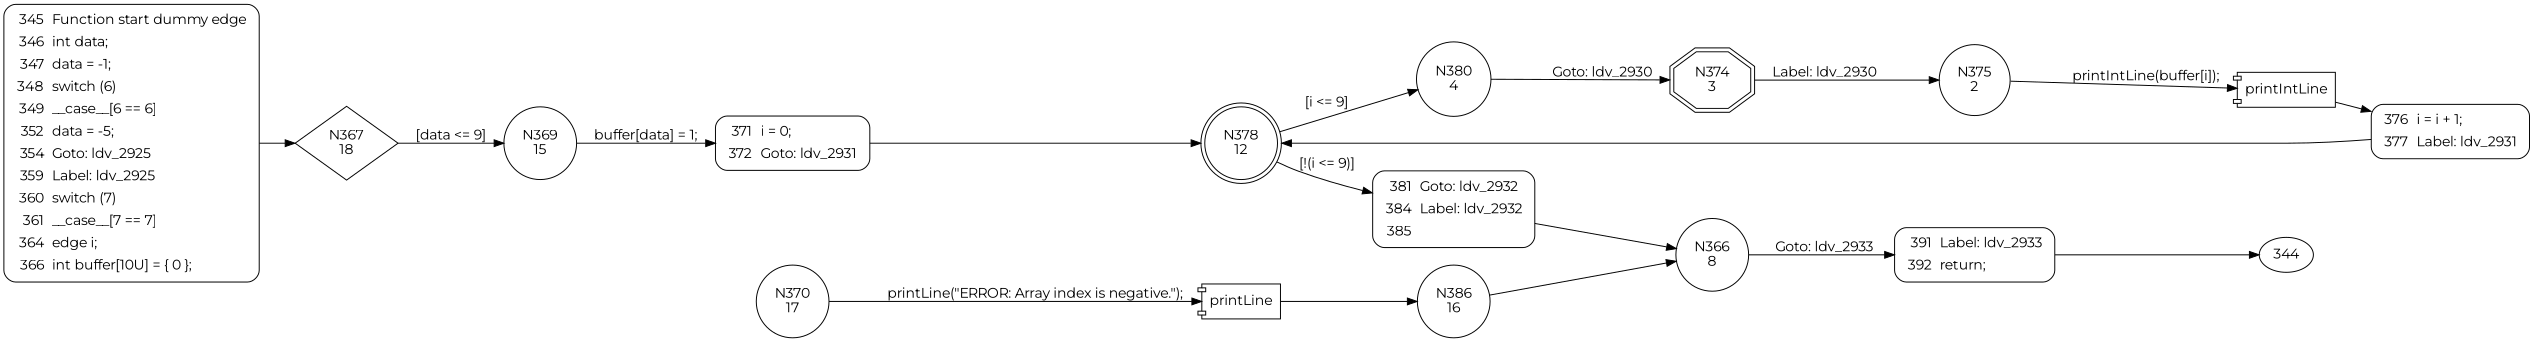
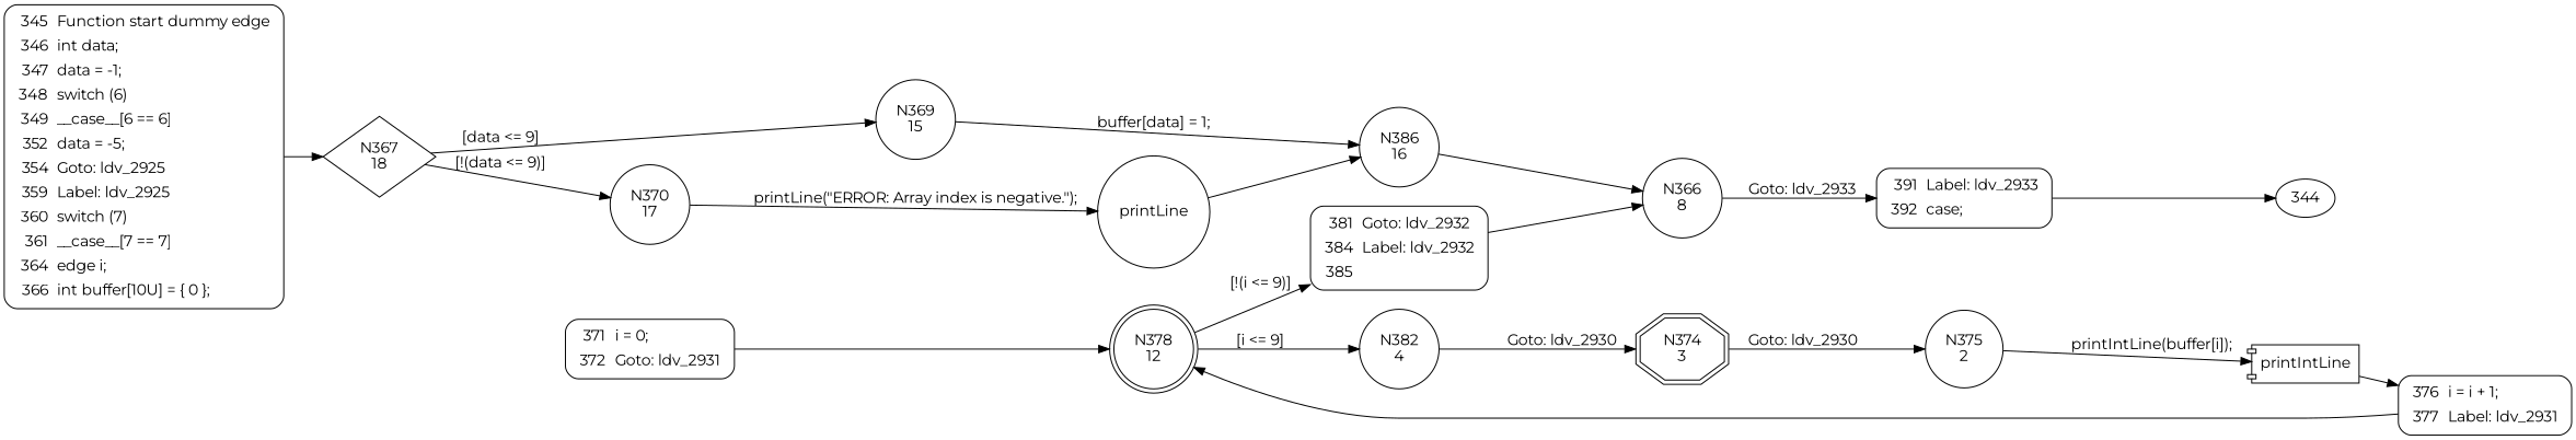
  digraph {
    fontname=Montserrat
    rankdir=LR
    node [fontname=Montserrat shape=circle]
    edge [fontname=Montserrat]
    n1 [label="N367\n18" shape=diamond]
    n2 [label="N369\n15"]
    n3 [label="N370\n17"]
    n4 [fillcolor=white label=<<table border="0" cellborder="0" cellpadding="3" bgcolor="white"><tr><td align="right">371</td><td align="left">i = 0;</td></tr><tr><td align="right">372</td><td align="left">Goto: ldv_2931</td></tr></table>> penwidth=1 shape=Mrecord style="filled,bold"]
-   n5 [label=printLine shape=component]
+   n5 [label=printLine]
    n6 [label="N378\n12" shape=doublecircle]
    n7 [label="N386\n16"]
    n8 [label="N366\n8"]
-   n9 [fillcolor=white label=<<table border="0" cellborder="0" cellpadding="3" bgcolor="white"><tr><td align="right">391</td><td align="left">Label: ldv_2933</td></tr><tr><td align="right">392</td><td align="left">return;</td></tr></table>> penwidth=1 shape=Mrecord style="filled,bold"]
+   n9 [fillcolor=white label=<<table border="0" cellborder="0" cellpadding="3" bgcolor="white"><tr><td align="right">391</td><td align="left">Label: ldv_2933</td></tr><tr><td align="right">392</td><td align="left">case;</td></tr></table>> penwidth=1 shape=Mrecord style="filled,bold"]
    344 [shape=""]
-   n11 [label="N380\n4"]
+   n11 [label="N382\n4"]
    n12 [fillcolor=white label=<<table border="0" cellborder="0" cellpadding="3" bgcolor="white"><tr><td align="right">381</td><td align="left">Goto: ldv_2932</td></tr><tr><td align="right">384</td><td align="left">Label: ldv_2932</td></tr><tr><td align="right">385</td><td align="left"></td></tr></table>> penwidth=1 shape=Mrecord style="filled,bold"]
    n13 [label="N374\n3" shape=doubleoctagon]
    n14 [label="N375\n2"]
    n15 [label=printIntLine shape=component]
    n16 [fillcolor=white label=<<table border="0" cellborder="0" cellpadding="3" bgcolor="white"><tr><td align="right">376</td><td align="left">i = i + 1;</td></tr><tr><td align="right">377</td><td align="left">Label: ldv_2931</td></tr></table>> penwidth=1 shape=Mrecord style="filled,bold"]
    n17 [fillcolor=white label=<<table border="0" cellborder="0" cellpadding="3" bgcolor="white"><tr><td align="right">345</td><td align="left">Function start dummy edge</td></tr><tr><td align="right">346</td><td align="left">int data;</td></tr><tr><td align="right">347</td><td align="left">data = -1;</td></tr><tr><td align="right">348</td><td align="left">switch (6)</td></tr><tr><td align="right">349</td><td align="left">__case__[6 == 6]</td></tr><tr><td align="right">352</td><td align="left">data = -5;</td></tr><tr><td align="right">354</td><td align="left">Goto: ldv_2925</td></tr><tr><td align="right">359</td><td align="left">Label: ldv_2925</td></tr><tr><td align="right">360</td><td align="left">switch (7)</td></tr><tr><td align="right">361</td><td align="left">__case__[7 == 7]</td></tr><tr><td align="right">364</td><td align="left">edge i;</td></tr><tr><td align="right">366</td><td align="left">int buffer[10U] = &#123; 0 &#125;;</td></tr></table>> penwidth=1 shape=Mrecord style="filled,bold"]
    n1 -> n2 [label="[data <= 9]"]
-   n2 -> n4 [label="buffer[data] = 1;"]
+   n1 -> n3 [label="[!(data <= 9)]"]
+   n2 -> n7 [label="buffer[data] = 1;"]
    n3 -> n5 [label="printLine(\"ERROR: Array index is negative.\");"]
    n4 -> n6
    n5 -> n7
    n6 -> n11 [label="[i <= 9]"]
    n6 -> n12 [label="[!(i <= 9)]"]
    n7 -> n8
    n8 -> n9 [label="Goto: ldv_2933"]
    n9 -> 344
    n11 -> n13 [label="Goto: ldv_2930"]
    n12 -> n8
-   n13 -> n14 [label="Label: ldv_2930"]
+   n13 -> n14 [label="Goto: ldv_2930"]
    n14 -> n15 [label="printIntLine(buffer[i]);"]
    n15 -> n16
    n16 -> n6
    n17 -> n1
  }
